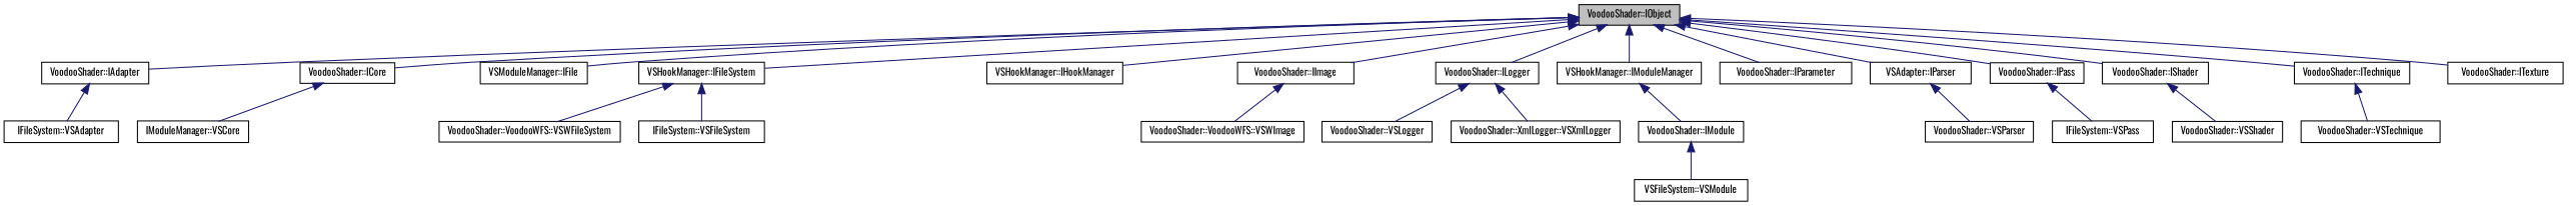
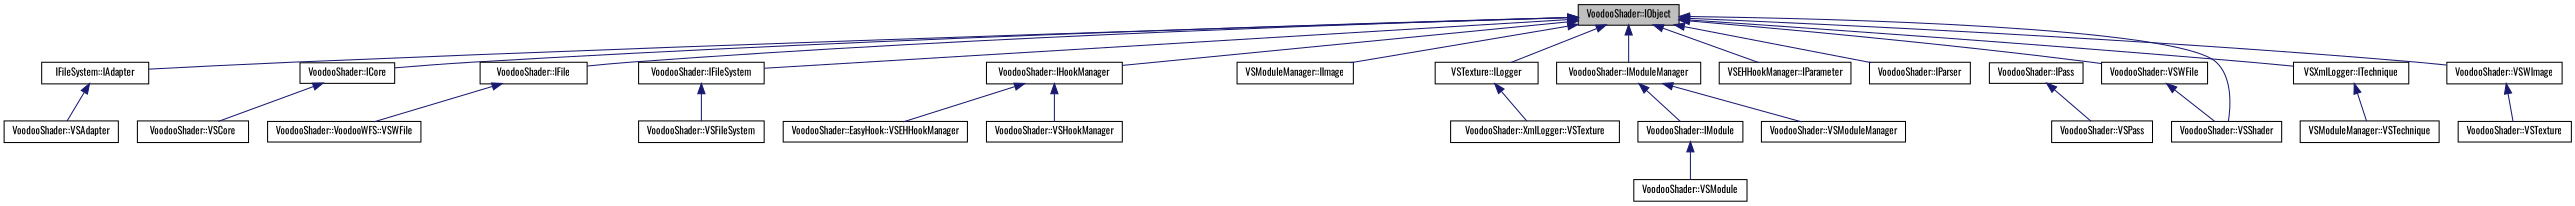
  digraph {
    fontname=Oswald
    rankdir=TB
    node [color=black fillcolor=white fontname=Oswald fontsize=10 shape=record style=filled]
    edge [color=midnightblue dir=back fontname=Oswald fontsize=10 labelfontname=Helvetica labelfontsize=10 style=solid]
    n1 [fillcolor=grey75 fontcolor=black height=0.2 label="VoodooShader::IObject" width=0.4]
-   n2 [height=0.2 label="VoodooShader::IAdapter" width=0.4]
+   n2 [height=0.2 label="IFileSystem::IAdapter" width=0.4]
    n3 [height=0.2 label="VoodooShader::ICore" width=0.4]
-   n4 [height=0.2 label="VSModuleManager::IFile" width=0.4]
-   n5 [height=0.2 label="VSHookManager::IFileSystem" width=0.4]
-   n6 [height=0.2 label="VSHookManager::IHookManager" width=0.4]
-   n7 [height=0.2 label="VoodooShader::IImage" width=0.4]
-   n8 [height=0.2 label="VoodooShader::ILogger" width=0.4]
-   n9 [height=0.2 label="VSHookManager::IModuleManager" width=0.4]
-   n10 [height=0.2 label="VoodooShader::IParameter" width=0.4]
-   n11 [height=0.2 label="VSAdapter::IParser" width=0.4]
+   n4 [height=0.2 label="VoodooShader::IFile" width=0.4]
+   n5 [height=0.2 label="VoodooShader::IFileSystem" width=0.4]
+   n6 [height=0.2 label="VoodooShader::IHookManager" width=0.4]
+   n7 [height=0.2 label="VSModuleManager::IImage" width=0.4]
+   n8 [height=0.2 label="VSTexture::ILogger" width=0.4]
+   n9 [height=0.2 label="VoodooShader::IModuleManager" width=0.4]
+   n10 [height=0.2 label="VSEHHookManager::IParameter" width=0.4]
+   n11 [height=0.2 label="VoodooShader::IParser" width=0.4]
    n12 [height=0.2 label="VoodooShader::IPass" width=0.4]
-   n13 [height=0.2 label="VoodooShader::IShader" width=0.4]
-   n14 [height=0.2 label="VoodooShader::ITechnique" width=0.4]
-   n15 [height=0.2 label="VoodooShader::ITexture" width=0.4]
-   n16 [height=0.2 label="IFileSystem::VSAdapter" width=0.4]
-   n17 [height=0.2 label="IModuleManager::VSCore" width=0.4]
-   n19 [height=0.2 label="VoodooShader::VoodooWFS::VSWFileSystem" width=0.4]
-   n20 [height=0.2 label="IFileSystem::VSFileSystem" width=0.4]
-   n23 [height=0.2 label="VoodooShader::VoodooWFS::VSWImage" width=0.4]
-   n24 [height=0.2 label="VoodooShader::VSLogger" width=0.4]
-   n25 [height=0.2 label="VoodooShader::XmlLogger::VSXmlLogger" width=0.4]
+   n13 [height=0.2 label="VoodooShader::VSWFile" width=0.4]
+   n14 [height=0.2 label="VSXmlLogger::ITechnique" width=0.4]
+   n15 [height=0.2 label="VoodooShader::VSWImage" width=0.4]
+   n16 [height=0.2 label="VoodooShader::VSAdapter" width=0.4]
+   n17 [height=0.2 label="VoodooShader::VSCore" width=0.4]
+   n18 [height=0.2 label="VoodooShader::VoodooWFS::VSWFile" width=0.4]
+   n20 [height=0.2 label="VoodooShader::VSFileSystem" width=0.4]
+   n21 [height=0.2 label="VoodooShader::EasyHook::VSEHHookManager" width=0.4]
+   n22 [height=0.2 label="VoodooShader::VSHookManager" width=0.4]
+   n25 [height=0.2 label="VoodooShader::XmlLogger::VSTexture" width=0.4]
    n26 [height=0.2 label="VoodooShader::IModule" width=0.4]
-   n27 [height=0.2 label="VSFileSystem::VSModule" width=0.4]
-   n29 [height=0.2 label="VoodooShader::VSParser" width=0.4]
-   n30 [height=0.2 label="IFileSystem::VSPass" width=0.4]
+   n27 [height=0.2 label="VoodooShader::VSModule" width=0.4]
+   n28 [height=0.2 label="VoodooShader::VSModuleManager" width=0.4]
+   n30 [height=0.2 label="VoodooShader::VSPass" width=0.4]
    n31 [height=0.2 label="VoodooShader::VSShader" width=0.4]
-   n32 [height=0.2 label="VoodooShader::VSTechnique" width=0.4]
+   n32 [height=0.2 label="VSModuleManager::VSTechnique" width=0.4]
+   n33 [height=0.2 label="VoodooShader::VSTexture" width=0.4]
    n1 -> n2
    n1 -> n3
    n1 -> n4
    n1 -> n5
    n1 -> n6
    n1 -> n7
    n1 -> n8
    n1 -> n9
    n1 -> n10
    n1 -> n11
-   n1 -> n12
+   n1 -> n31
    n1 -> n13
    n1 -> n14
    n1 -> n15
    n2 -> n16
    n3 -> n17
-   n5 -> n19
+   n4 -> n18
    n5 -> n20
-   n7 -> n23
-   n8 -> n24
+   n6 -> n21
+   n6 -> n22
    n8 -> n25
    n9 -> n26
-   n11 -> n29
+   n9 -> n28
    n12 -> n30
    n13 -> n31
    n14 -> n32
+   n15 -> n33
    n26 -> n27
  }
